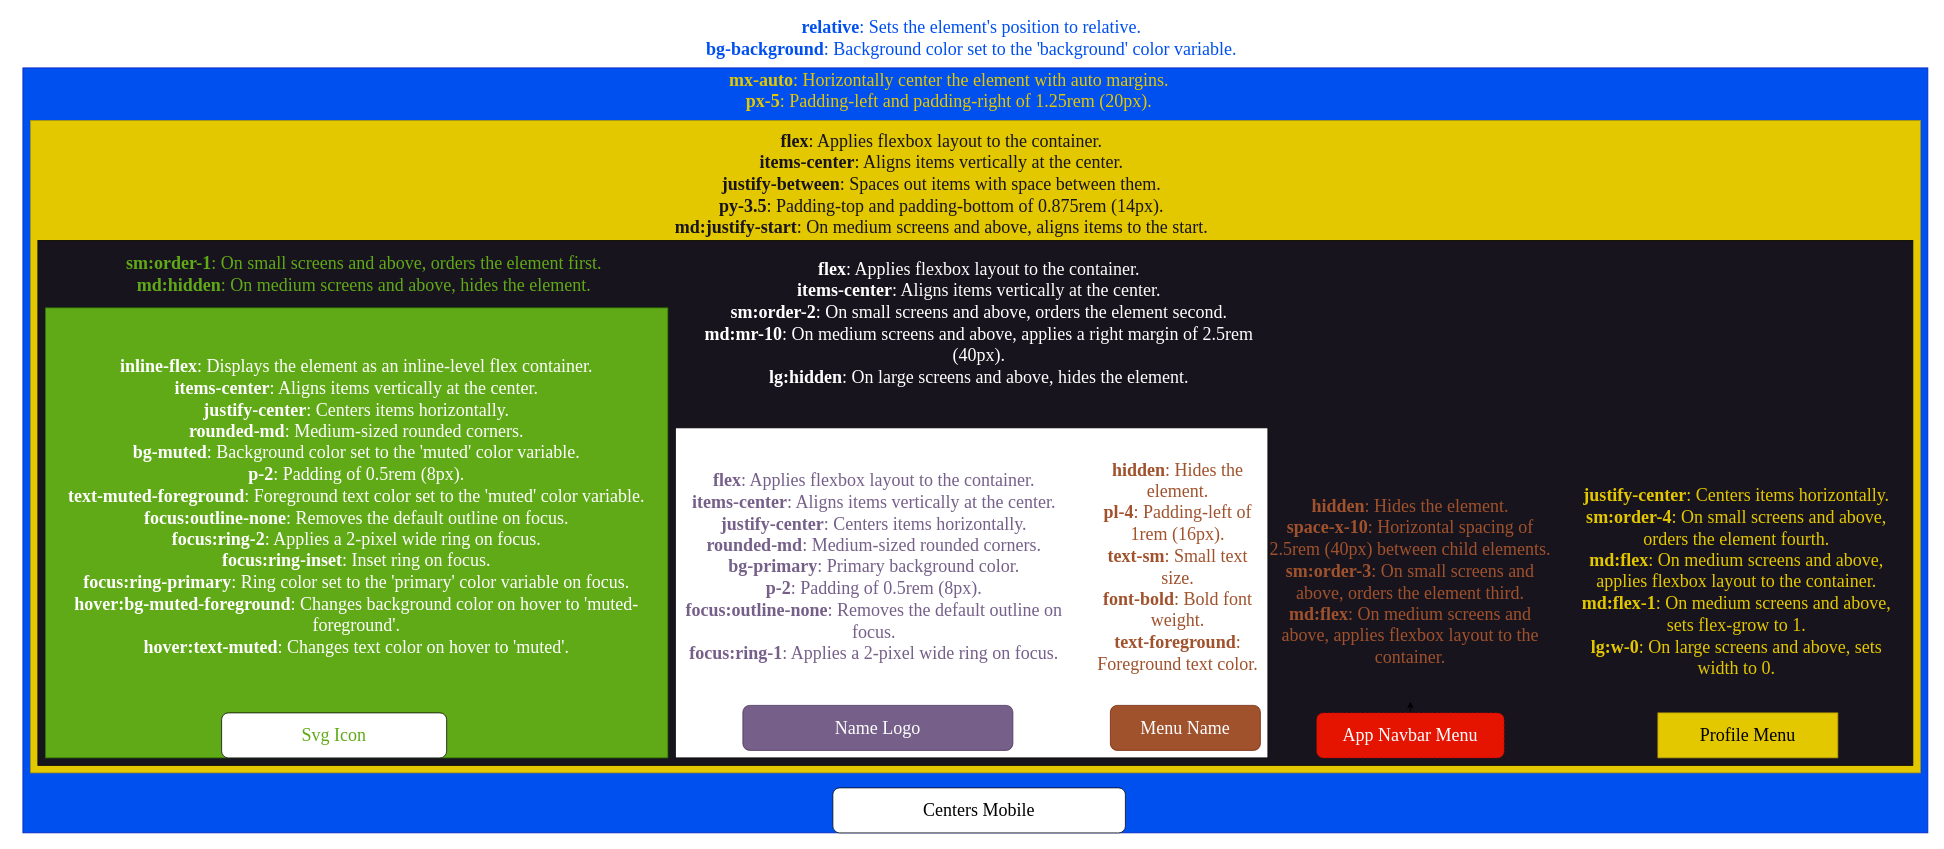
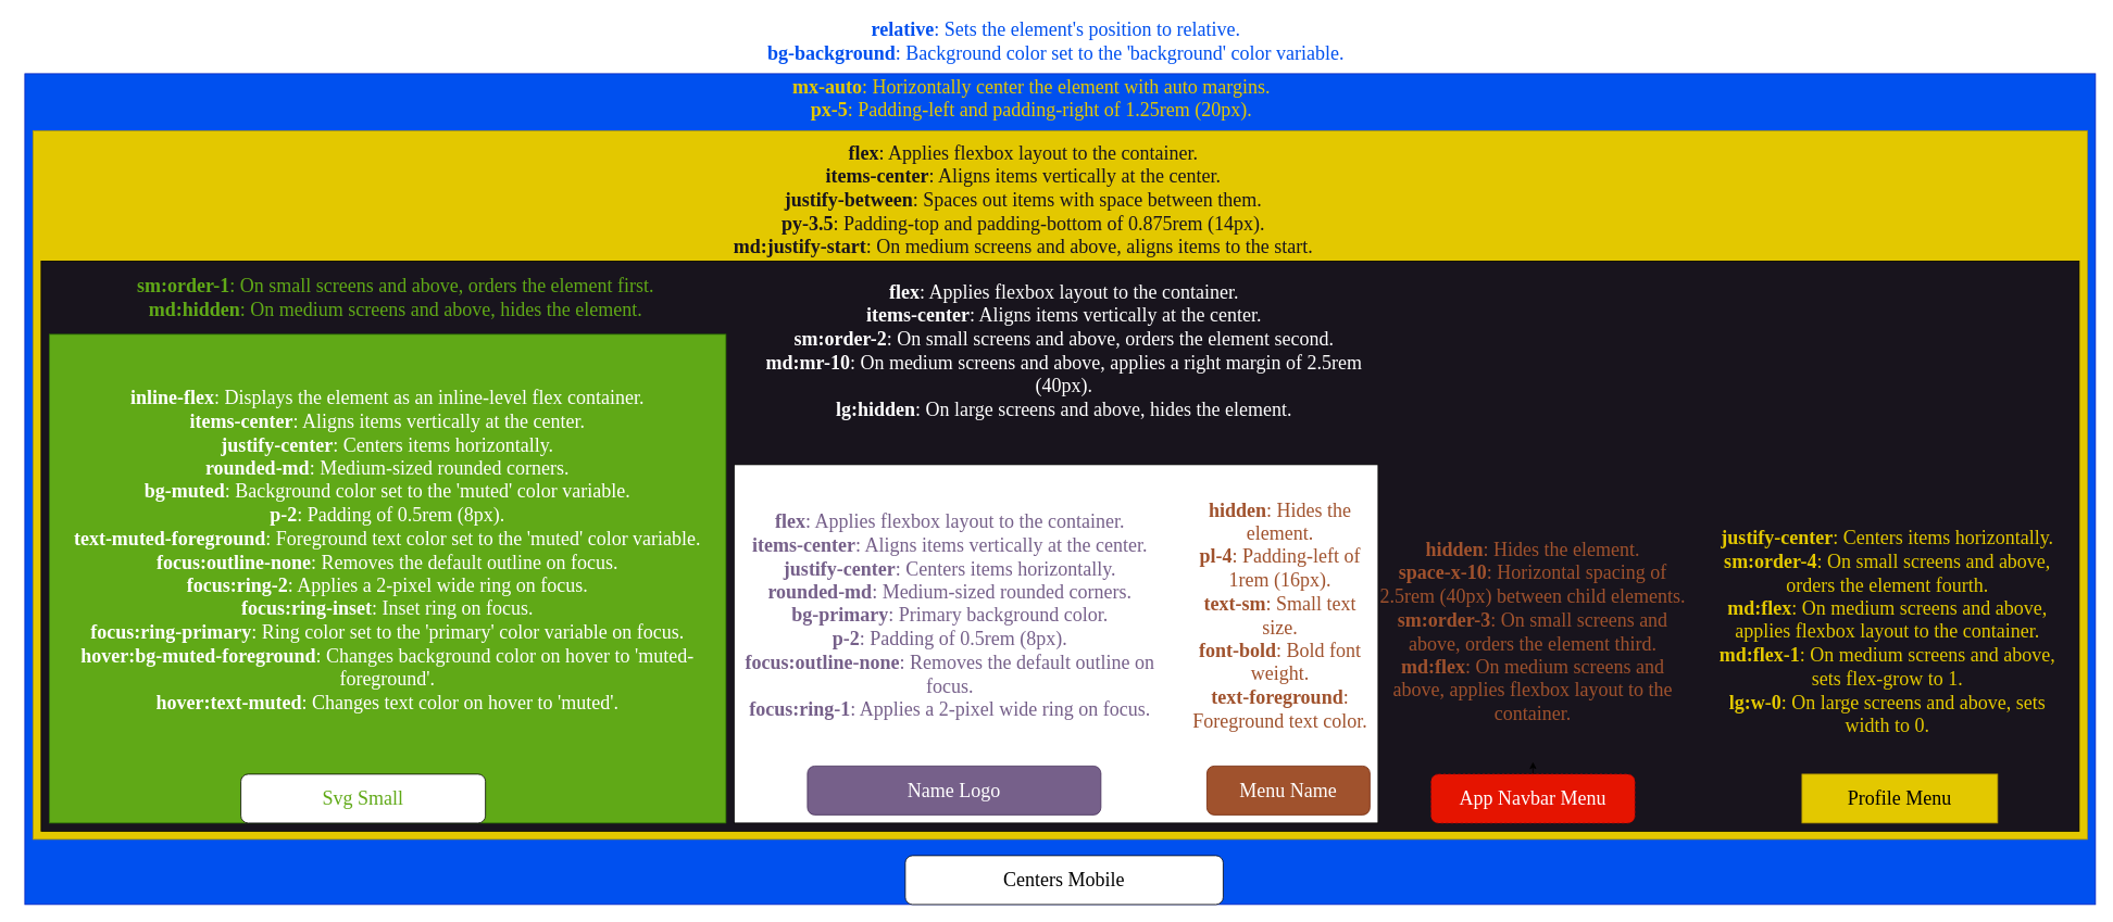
  <mxCell id="0" />
  <mxCell id="1" parent="0" />
  <mxCell id="2" value="" style="rounded=0;whiteSpace=wrap;html=1;fontFamily=Comic Sans MS;fontSize=24;fillColor=#0050EF;fontColor=#ffffff;strokeColor=#001DBC;" vertex="1" parent="1"><mxGeometry x="30" y="90" width="2540" height="1020" as="geometry" /></mxCell>
  <mxCell id="3" value="&lt;strong&gt;relative&lt;/strong&gt;: Sets the element's position to relative.&lt;br&gt;&lt;strong&gt;bg-background&lt;/strong&gt;: Background color set to the 'background' color variable." style="text;html=1;strokeColor=none;fillColor=none;align=center;verticalAlign=middle;whiteSpace=wrap;rounded=0;fontFamily=Comic Sans MS;fontSize=24;fontColor=#0050EF;" vertex="1" parent="1"><mxGeometry width="2550" height="60" as="geometry" x="20" y="20" /></mxCell>
  <mxCell id="4" value="" style="rounded=0;whiteSpace=wrap;html=1;fontFamily=Comic Sans MS;fontSize=24;fontColor=#000000;fillColor=#e3c800;strokeColor=#B09500;" vertex="1" parent="1"><mxGeometry x="40" y="160" width="2520" height="870" as="geometry" /></mxCell>
  <mxCell id="5" value="Centers Mobile" style="rounded=1;whiteSpace=wrap;html=1;fontFamily=Comic Sans MS;fontSize=24;" vertex="1" parent="1"><mxGeometry x="1110" y="1050" width="390" height="60" as="geometry" /></mxCell>
  <mxCell id="6" value="&lt;strong&gt;mx-auto&lt;/strong&gt;: Horizontally center the element with auto margins.&lt;br&gt;&lt;strong&gt;px-5&lt;/strong&gt;: Padding-left and padding-right of 1.25rem (20px)." style="text;html=1;strokeColor=none;fillColor=none;align=center;verticalAlign=middle;whiteSpace=wrap;rounded=0;fontFamily=Comic Sans MS;fontSize=24;fontColor=#E3C800;" vertex="1" parent="1"><mxGeometry x="40" y="90" width="2450" height="60" as="geometry" /></mxCell>
  <mxCell id="7" value="" style="rounded=0;whiteSpace=wrap;html=1;fontFamily=Comic Sans MS;fontSize=24;fillColor=#18141D;" vertex="1" parent="1"><mxGeometry x="50" y="320" width="2500" height="700" as="geometry" /></mxCell>
  <mxCell id="8" value="&lt;strong&gt;flex&lt;/strong&gt;: Applies flexbox layout to the container.&lt;br&gt;&lt;strong&gt;items-center&lt;/strong&gt;: Aligns items vertically at the center.&lt;br&gt;&lt;strong&gt;justify-between&lt;/strong&gt;: Spaces out items with space between them.&lt;br&gt;&lt;strong&gt;py-3.5&lt;/strong&gt;: Padding-top and padding-bottom of 0.875rem (14px).&lt;br&gt;&lt;strong&gt;md:justify-start&lt;/strong&gt;: On medium screens and above, aligns items to the start." style="text;html=1;strokeColor=none;fillColor=none;align=center;verticalAlign=middle;whiteSpace=wrap;rounded=0;fontFamily=Comic Sans MS;fontSize=24;fontColor=#18141D;" vertex="1" parent="1"><mxGeometry x="30" y="170" width="2450" height="150" as="geometry" /></mxCell>
  <mxCell id="9" value="" style="rounded=0;whiteSpace=wrap;html=1;fontFamily=Comic Sans MS;fontSize=24;fontColor=#ffffff;fillColor=#60a917;strokeColor=#2D7600;" vertex="1" parent="1"><mxGeometry x="60" y="410" width="830" height="600" as="geometry" /></mxCell>
  <mxCell id="10" value="&lt;strong&gt;sm:order-1&lt;/strong&gt;: On small screens and above, orders the element first.&lt;br&gt;&lt;strong&gt;md:hidden&lt;/strong&gt;: On medium screens and above, hides the element." style="text;html=1;strokeColor=none;fillColor=none;align=center;verticalAlign=middle;whiteSpace=wrap;rounded=0;fontFamily=Comic Sans MS;fontSize=24;fontColor=#60A917;" vertex="1" parent="1"><mxGeometry x="60" y="330" width="850" height="70" as="geometry" /></mxCell>
- <mxCell id="11" value="Svg Icon" style="rounded=1;whiteSpace=wrap;html=1;fontFamily=Comic Sans MS;fontSize=24;fontColor=#60A917;fillColor=#FFFFFF;" vertex="1" parent="1"><mxGeometry x="295" y="950" width="300" height="60" as="geometry" /></mxCell>
+ <mxCell id="11" value="Svg Small" style="rounded=1;whiteSpace=wrap;html=1;fontFamily=Comic Sans MS;fontSize=24;fontColor=#60A917;fillColor=#FFFFFF;" vertex="1" parent="1"><mxGeometry x="295" y="950" width="300" height="60" as="geometry" /></mxCell>
  <mxCell id="12" value="&lt;strong&gt;inline-flex&lt;/strong&gt;: Displays the element as an inline-level flex container.&lt;br&gt;&lt;strong&gt;items-center&lt;/strong&gt;: Aligns items vertically at the center.&lt;br&gt;&lt;strong&gt;justify-center&lt;/strong&gt;: Centers items horizontally.&lt;br&gt;&lt;strong&gt;rounded-md&lt;/strong&gt;: Medium-sized rounded corners.&lt;br&gt;&lt;strong&gt;bg-muted&lt;/strong&gt;: Background color set to the 'muted' color variable.&lt;br&gt;&lt;strong&gt;p-2&lt;/strong&gt;: Padding of 0.5rem (8px).&lt;br&gt;&lt;strong&gt;text-muted-foreground&lt;/strong&gt;: Foreground text color set to the 'muted' color variable.&lt;br&gt;&lt;strong&gt;focus:outline-none&lt;/strong&gt;: Removes the default outline on focus.&lt;br&gt;&lt;strong&gt;focus:ring-2&lt;/strong&gt;: Applies a 2-pixel wide ring on focus.&lt;br&gt;&lt;strong&gt;focus:ring-inset&lt;/strong&gt;: Inset ring on focus.&lt;br&gt;&lt;strong&gt;focus:ring-primary&lt;/strong&gt;: Ring color set to the 'primary' color variable on focus.&lt;br&gt;&lt;strong&gt;hover:bg-muted-foreground&lt;/strong&gt;: Changes background color on hover to 'muted-foreground'.&lt;br&gt;&lt;strong&gt;hover:text-muted&lt;/strong&gt;: Changes text color on hover to 'muted'." style="text;html=1;strokeColor=none;fillColor=none;align=center;verticalAlign=middle;whiteSpace=wrap;rounded=0;fontFamily=Comic Sans MS;fontSize=24;fontColor=#FFFFFF;" vertex="1" parent="1"><mxGeometry x="60" y="410" width="830" height="530" as="geometry" /></mxCell>
  <mxCell id="13" value="" style="rounded=0;whiteSpace=wrap;html=1;fontFamily=Comic Sans MS;fontSize=24;fontColor=#FFFFFF;fillColor=#FFFFFF;" vertex="1" parent="1"><mxGeometry x="900" y="570" width="790" height="440" as="geometry" /></mxCell>
  <mxCell id="14" value="Name Logo" style="rounded=1;whiteSpace=wrap;html=1;fontFamily=Comic Sans MS;fontSize=24;fontColor=#ffffff;fillColor=#76608a;strokeColor=#432D57;" vertex="1" parent="1"><mxGeometry x="990" y="940" width="360" height="60" as="geometry" /></mxCell>
  <mxCell id="15" value="Menu Name" style="rounded=1;whiteSpace=wrap;html=1;fontFamily=Comic Sans MS;fontSize=24;fontColor=#ffffff;fillColor=#a0522d;strokeColor=#6D1F00;" vertex="1" parent="1"><mxGeometry x="1480" y="940" width="200" height="60" as="geometry" /></mxCell>
  <mxCell id="16" value="&lt;strong&gt;flex&lt;/strong&gt;: Applies flexbox layout to the container.&lt;br&gt;&lt;strong&gt;items-center&lt;/strong&gt;: Aligns items vertically at the center.&lt;br&gt;&lt;strong&gt;justify-center&lt;/strong&gt;: Centers items horizontally.&lt;br&gt;&lt;strong&gt;rounded-md&lt;/strong&gt;: Medium-sized rounded corners.&lt;br&gt;&lt;strong&gt;bg-primary&lt;/strong&gt;: Primary background color.&lt;br&gt;&lt;strong&gt;p-2&lt;/strong&gt;: Padding of 0.5rem (8px).&lt;br&gt;&lt;strong&gt;focus:outline-none&lt;/strong&gt;: Removes the default outline on focus.&lt;br&gt;&lt;strong&gt;focus:ring-1&lt;/strong&gt;: Applies a 2-pixel wide ring on focus." style="text;html=1;strokeColor=none;fillColor=none;align=center;verticalAlign=middle;whiteSpace=wrap;rounded=0;fontFamily=Comic Sans MS;fontSize=24;fontColor=#76608A;" vertex="1" parent="1"><mxGeometry x="910" y="585" width="510" height="340" as="geometry" /></mxCell>
  <mxCell id="17" value="&lt;strong&gt;flex&lt;/strong&gt;: Applies flexbox layout to the container.&lt;br&gt;&lt;strong&gt;items-center&lt;/strong&gt;: Aligns items vertically at the center.&lt;br&gt;&lt;strong&gt;sm:order-2&lt;/strong&gt;: On small screens and above, orders the element second.&lt;br&gt;&lt;strong&gt;md:mr-10&lt;/strong&gt;: On medium screens and above, applies a right margin of 2.5rem (40px).&lt;br&gt;&lt;strong&gt;lg:hidden&lt;/strong&gt;: On large screens and above, hides the element." style="text;html=1;strokeColor=none;fillColor=none;align=center;verticalAlign=middle;whiteSpace=wrap;rounded=0;fontFamily=Comic Sans MS;fontSize=24;fontColor=#FFFFFF;" vertex="1" parent="1"><mxGeometry x="910" y="320" width="790" height="220" as="geometry" /></mxCell>
  <mxCell id="18" value="&lt;strong&gt;hidden&lt;/strong&gt;: Hides the element.&lt;br&gt;&lt;strong&gt;pl-4&lt;/strong&gt;: Padding-left of 1rem (16px).&lt;br&gt;&lt;strong&gt;text-sm&lt;/strong&gt;: Small text size.&lt;br&gt;&lt;strong&gt;font-bold&lt;/strong&gt;: Bold font weight.&lt;br&gt;&lt;strong&gt;text-foreground&lt;/strong&gt;: Foreground text color." style="text;html=1;strokeColor=none;fillColor=none;align=center;verticalAlign=middle;whiteSpace=wrap;rounded=0;fontFamily=Comic Sans MS;fontSize=24;fontColor=#A0522D;" vertex="1" parent="1"><mxGeometry x="1460" y="590" width="220" height="330" as="geometry" /></mxCell>
  <mxCell id="19" value="" style="edgeStyle=none;html=1;fontFamily=Comic Sans MS;fontSize=24;fontColor=#A0522D;" edge="1" parent="1" source="20" target="21"><mxGeometry relative="1" as="geometry" /></mxCell>
  <mxCell id="20" value="App Navbar Menu" style="rounded=1;whiteSpace=wrap;html=1;fontFamily=Comic Sans MS;fontSize=24;fontColor=#ffffff;fillColor=#e51400;strokeColor=#B20000;dashed=1;" vertex="1" parent="1"><mxGeometry x="1755" y="950" width="250" height="60" as="geometry" /></mxCell>
  <mxCell id="21" value="&lt;strong&gt;hidden&lt;/strong&gt;: Hides the element.&lt;br&gt;&lt;strong&gt;space-x-10&lt;/strong&gt;: Horizontal spacing of 2.5rem (40px) between child elements.&lt;br&gt;&lt;strong&gt;sm:order-3&lt;/strong&gt;: On small screens and above, orders the element third.&lt;br&gt;&lt;strong&gt;md:flex&lt;/strong&gt;: On medium screens and above, applies flexbox layout to the container." style="text;html=1;strokeColor=none;fillColor=none;align=center;verticalAlign=middle;whiteSpace=wrap;rounded=0;fontFamily=Comic Sans MS;fontSize=24;fontColor=#A0522D;" vertex="1" parent="1"><mxGeometry x="1690" y="615" width="380" height="320" as="geometry" /></mxCell>
  <mxCell id="22" value="Profile Menu" style="whiteSpace=wrap;html=1;fontFamily=Comic Sans MS;fontSize=24;fontColor=#000000;fillColor=#e3c800;strokeColor=#B09500;rounded=0;" vertex="1" parent="1"><mxGeometry x="2210" y="950" width="240" height="60" as="geometry" /></mxCell>
  <mxCell id="23" value="&lt;strong&gt;justify-center&lt;/strong&gt;: Centers items horizontally.&lt;br&gt;&lt;strong&gt;sm:order-4&lt;/strong&gt;: On small screens and above, orders the element fourth.&lt;br&gt;&lt;strong&gt;md:flex&lt;/strong&gt;: On medium screens and above, applies flexbox layout to the container.&lt;br&gt;&lt;strong&gt;md:flex-1&lt;/strong&gt;: On medium screens and above, sets flex-grow to 1.&lt;br&gt;&lt;strong&gt;lg:w-0&lt;/strong&gt;: On large screens and above, sets width to 0.&lt;br&gt;" style="text;html=1;strokeColor=none;fillColor=none;align=center;verticalAlign=middle;whiteSpace=wrap;rounded=0;fontFamily=Comic Sans MS;fontSize=24;fontColor=#E3C800;" vertex="1" parent="1"><mxGeometry x="2090" y="620" width="450" height="310" as="geometry" /></mxCell>
